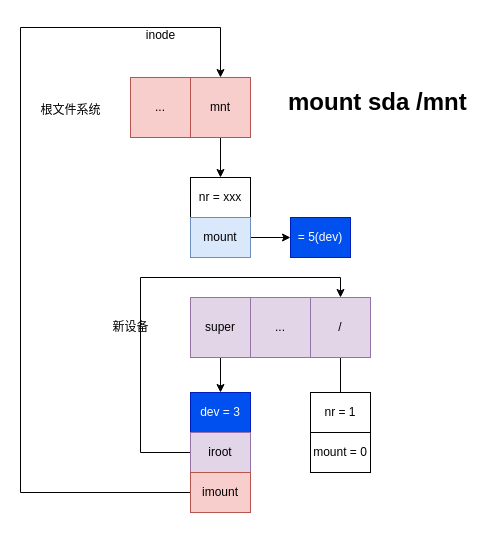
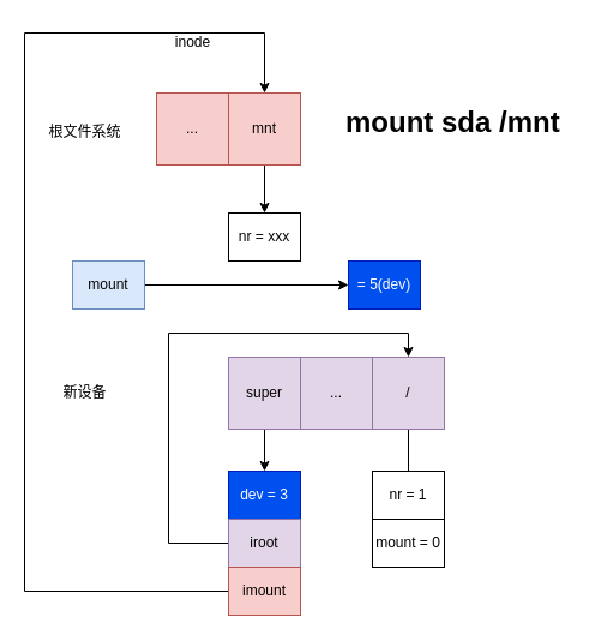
  <mxCell id="0" />
  <mxCell id="1" parent="0" />
  <mxCell id="2" value="" style="edgeStyle=orthogonalEdgeStyle;rounded=0;orthogonalLoop=1;jettySize=auto;html=1;" edge="1" parent="1" source="3" target="6"><mxGeometry relative="1" as="geometry" /></mxCell>
  <mxCell id="3" value="mnt" style="rounded=0;whiteSpace=wrap;html=1;fillColor=#f8cecc;strokeColor=#b85450;" vertex="1" parent="1"><mxGeometry x="190" y="77" width="60" height="60" as="geometry" /></mxCell>
  <mxCell id="4" value="&lt;h1 style=&quot;margin-top: 0px;&quot;&gt;mount sda /mnt&lt;/h1&gt;" style="text;html=1;whiteSpace=wrap;overflow=hidden;rounded=0;" vertex="1" parent="1"><mxGeometry x="286" y="81" width="188" height="40" as="geometry" /></mxCell>
  <mxCell id="5" value="inode" style="text;html=1;align=center;verticalAlign=middle;resizable=0;points=[];autosize=1;strokeColor=none;fillColor=none;" vertex="1" parent="1"><mxGeometry x="135" y="20" width="50" height="30" as="geometry" /></mxCell>
  <mxCell id="6" value="nr = xxx" style="rounded=0;whiteSpace=wrap;html=1;" vertex="1" parent="1"><mxGeometry x="190" y="177" width="60" height="40" as="geometry" /></mxCell>
  <mxCell id="7" value="" style="edgeStyle=orthogonalEdgeStyle;rounded=0;orthogonalLoop=1;jettySize=auto;html=1;" edge="1" parent="1" source="8" target="24"><mxGeometry relative="1" as="geometry" /></mxCell>
- <mxCell id="8" value="mount" style="rounded=0;whiteSpace=wrap;html=1;fillColor=#dae8fc;strokeColor=#6c8ebf;" vertex="1" parent="1"><mxGeometry x="190" y="217" width="60" height="40" as="geometry" /></mxCell>
+ <mxCell id="8" value="mount" style="rounded=0;whiteSpace=wrap;html=1;fillColor=#dae8fc;strokeColor=#6c8ebf;" vertex="1" parent="1"><mxGeometry x="60" y="217" width="60" height="40" as="geometry" /></mxCell>
  <mxCell id="9" value="根文件系统" style="text;html=1;align=center;verticalAlign=middle;resizable=0;points=[];autosize=1;strokeColor=none;fillColor=none;" vertex="1" parent="1"><mxGeometry x="30" y="95" width="80" height="30" as="geometry" /></mxCell>
- <mxCell id="10" value="新设备" style="text;html=1;align=center;verticalAlign=middle;resizable=0;points=[];autosize=1;strokeColor=none;fillColor=none;" vertex="1" parent="1"><mxGeometry x="100" y="312" width="60" height="30" as="geometry" /></mxCell>
+ <mxCell id="10" value="新设备" style="text;html=1;align=center;verticalAlign=middle;resizable=0;points=[];autosize=1;strokeColor=none;fillColor=none;" vertex="1" parent="1"><mxGeometry x="40" y="312" width="60" height="30" as="geometry" /></mxCell>
  <mxCell id="11" value="" style="edgeStyle=orthogonalEdgeStyle;rounded=0;orthogonalLoop=1;jettySize=auto;html=1;" edge="1" parent="1" source="12" target="13"><mxGeometry relative="1" as="geometry" /></mxCell>
  <mxCell id="12" value="super" style="rounded=0;whiteSpace=wrap;html=1;fillColor=#e1d5e7;strokeColor=#9673a6;" vertex="1" parent="1"><mxGeometry x="190" y="297" width="60" height="60" as="geometry" /></mxCell>
  <mxCell id="13" value="dev = 3" style="rounded=0;whiteSpace=wrap;html=1;fillColor=#0050ef;strokeColor=#001DBC;fontColor=#ffffff;" vertex="1" parent="1"><mxGeometry x="190" y="392" width="60" height="40" as="geometry" /></mxCell>
  <mxCell id="14" value="" style="edgeStyle=orthogonalEdgeStyle;rounded=0;orthogonalLoop=1;jettySize=auto;html=1;" edge="1" parent="1" source="15" target="19"><mxGeometry relative="1" as="geometry" /></mxCell>
  <mxCell id="15" value="/" style="rounded=0;whiteSpace=wrap;html=1;fillColor=#e1d5e7;strokeColor=#9673a6;" vertex="1" parent="1"><mxGeometry x="310" y="297" width="60" height="60" as="geometry" /></mxCell>
  <mxCell id="16" value="..." style="rounded=0;whiteSpace=wrap;html=1;fillColor=#e1d5e7;strokeColor=#9673a6;" vertex="1" parent="1"><mxGeometry x="250" y="297" width="60" height="60" as="geometry" /></mxCell>
  <mxCell id="17" value="..." style="rounded=0;whiteSpace=wrap;html=1;fillColor=#f8cecc;strokeColor=#b85450;" vertex="1" parent="1"><mxGeometry x="130" y="77" width="60" height="60" as="geometry" /></mxCell>
  <mxCell id="18" value="nr = 1" style="rounded=0;whiteSpace=wrap;html=1;" vertex="1" parent="1"><mxGeometry x="310" y="392" width="60" height="40" as="geometry" /></mxCell>
  <mxCell id="19" value="mount = 0" style="rounded=0;whiteSpace=wrap;html=1;" vertex="1" parent="1"><mxGeometry x="310" y="432" width="60" height="40" as="geometry" /></mxCell>
  <mxCell id="20" style="edgeStyle=orthogonalEdgeStyle;rounded=0;orthogonalLoop=1;jettySize=auto;html=1;entryX=0.5;entryY=0;entryDx=0;entryDy=0;exitX=0;exitY=0.5;exitDx=0;exitDy=0;" edge="1" parent="1" source="23" target="3"><mxGeometry relative="1" as="geometry"><Array as="points"><mxPoint x="20" y="492" /><mxPoint x="20" y="27" /><mxPoint x="220" y="27" /></Array></mxGeometry></mxCell>
  <mxCell id="21" style="edgeStyle=orthogonalEdgeStyle;rounded=0;orthogonalLoop=1;jettySize=auto;html=1;entryX=0.5;entryY=0;entryDx=0;entryDy=0;" edge="1" parent="1" source="22" target="15"><mxGeometry relative="1" as="geometry"><Array as="points"><mxPoint x="140" y="452" /><mxPoint x="140" y="277" /><mxPoint x="340" y="277" /></Array></mxGeometry></mxCell>
  <mxCell id="22" value="iroot" style="rounded=0;whiteSpace=wrap;html=1;fillColor=#e1d5e7;strokeColor=#9673a6;" vertex="1" parent="1"><mxGeometry x="190" y="432" width="60" height="40" as="geometry" /></mxCell>
  <mxCell id="23" value="imount" style="rounded=0;whiteSpace=wrap;html=1;fillColor=#f8cecc;strokeColor=#b85450;" vertex="1" parent="1"><mxGeometry x="190" y="472" width="60" height="40" as="geometry" /></mxCell>
  <mxCell id="24" value="= 5(dev)" style="rounded=0;whiteSpace=wrap;html=1;fillColor=#0050ef;fontColor=#ffffff;strokeColor=#001DBC;" vertex="1" parent="1"><mxGeometry x="290" y="217" width="60" height="40" as="geometry" /></mxCell>
